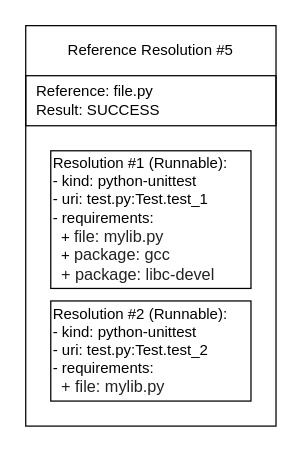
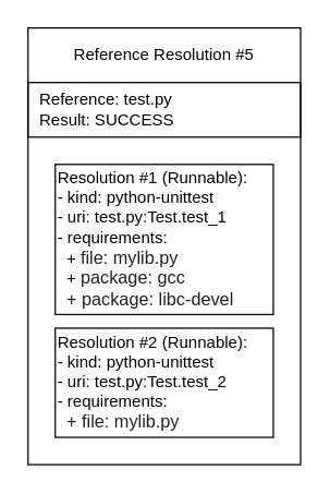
  <mxCell id="0" />
  <mxCell id="1" parent="0" />
  <mxCell id="2" value="" style="rounded=0;whiteSpace=wrap;html=1;" vertex="1" parent="1"><mxGeometry x="20" y="20" width="200" height="320" as="geometry" /></mxCell>
  <mxCell id="3" value="Reference Resolution #5" style="text;html=1;strokeColor=none;fillColor=none;align=center;verticalAlign=middle;whiteSpace=wrap;rounded=0;" vertex="1" parent="1"><mxGeometry x="20" y="30" width="200" height="20" as="geometry" /></mxCell>
- <mxCell id="4" value="&amp;nbsp; Reference: file.py&lt;br&gt;&amp;nbsp; Result: SUCCESS" style="text;html=1;strokeColor=#000000;fillColor=none;align=left;verticalAlign=middle;whiteSpace=wrap;rounded=0;" vertex="1" parent="1"><mxGeometry x="20" y="60" width="200" height="40" as="geometry" /></mxCell>
+ <mxCell id="4" value="&amp;nbsp; Reference: test.py&lt;br&gt;&amp;nbsp; Result: SUCCESS" style="text;html=1;strokeColor=#000000;fillColor=none;align=left;verticalAlign=middle;whiteSpace=wrap;rounded=0;" vertex="1" parent="1"><mxGeometry x="20" y="60" width="200" height="40" as="geometry" /></mxCell>
  <mxCell id="5" value="Resolution #1 (Runnable):&lt;br&gt;- kind: python-unittest&lt;br&gt;- uri: test.py:Test.test_1&lt;br&gt;- requirements:&lt;br&gt;&amp;nbsp; +&amp;nbsp;&lt;span style=&quot;color: rgb(34 , 34 , 34) ; font-family: &amp;#34;arial&amp;#34; , &amp;#34;helvetica&amp;#34; , sans-serif ; font-size: small ; background-color: rgb(255 , 255 , 255)&quot;&gt;file: mylib.py&lt;br&gt;&lt;/span&gt;&amp;nbsp; +&amp;nbsp;&lt;span style=&quot;color: rgb(34 , 34 , 34) ; font-family: &amp;#34;arial&amp;#34; , &amp;#34;helvetica&amp;#34; , sans-serif ; font-size: small ; background-color: rgb(255 , 255 , 255)&quot;&gt;package: gcc&lt;br&gt;&lt;/span&gt;&amp;nbsp; &lt;span style=&quot;color: rgb(34 , 34 , 34) ; font-family: &amp;#34;arial&amp;#34; , &amp;#34;helvetica&amp;#34; , sans-serif ; font-size: small ; background-color: rgb(255 , 255 , 255)&quot;&gt;+ package: libc-devel&lt;br&gt;&lt;/span&gt;" style="text;html=1;strokeColor=#000000;fillColor=none;align=left;verticalAlign=middle;whiteSpace=wrap;rounded=0;" vertex="1" parent="1"><mxGeometry x="40" y="120" width="160" height="110" as="geometry" /></mxCell>
  <mxCell id="6" value="Resolution #2 (Runnable):&lt;br&gt;- kind: python-unittest&lt;br&gt;- uri: test.py:Test.test_2&lt;br&gt;- requirements:&lt;br&gt;&amp;nbsp;&amp;nbsp;&lt;span style=&quot;color: rgb(34 , 34 , 34) ; font-family: &amp;#34;arial&amp;#34; , &amp;#34;helvetica&amp;#34; , sans-serif ; font-size: small ; background-color: rgb(255 , 255 , 255)&quot;&gt;+ file: mylib.py&lt;br&gt;&lt;/span&gt;" style="text;html=1;strokeColor=#000000;fillColor=none;align=left;verticalAlign=middle;whiteSpace=wrap;rounded=0;" vertex="1" parent="1"><mxGeometry x="40" y="240" width="160" height="80" as="geometry" /></mxCell>
